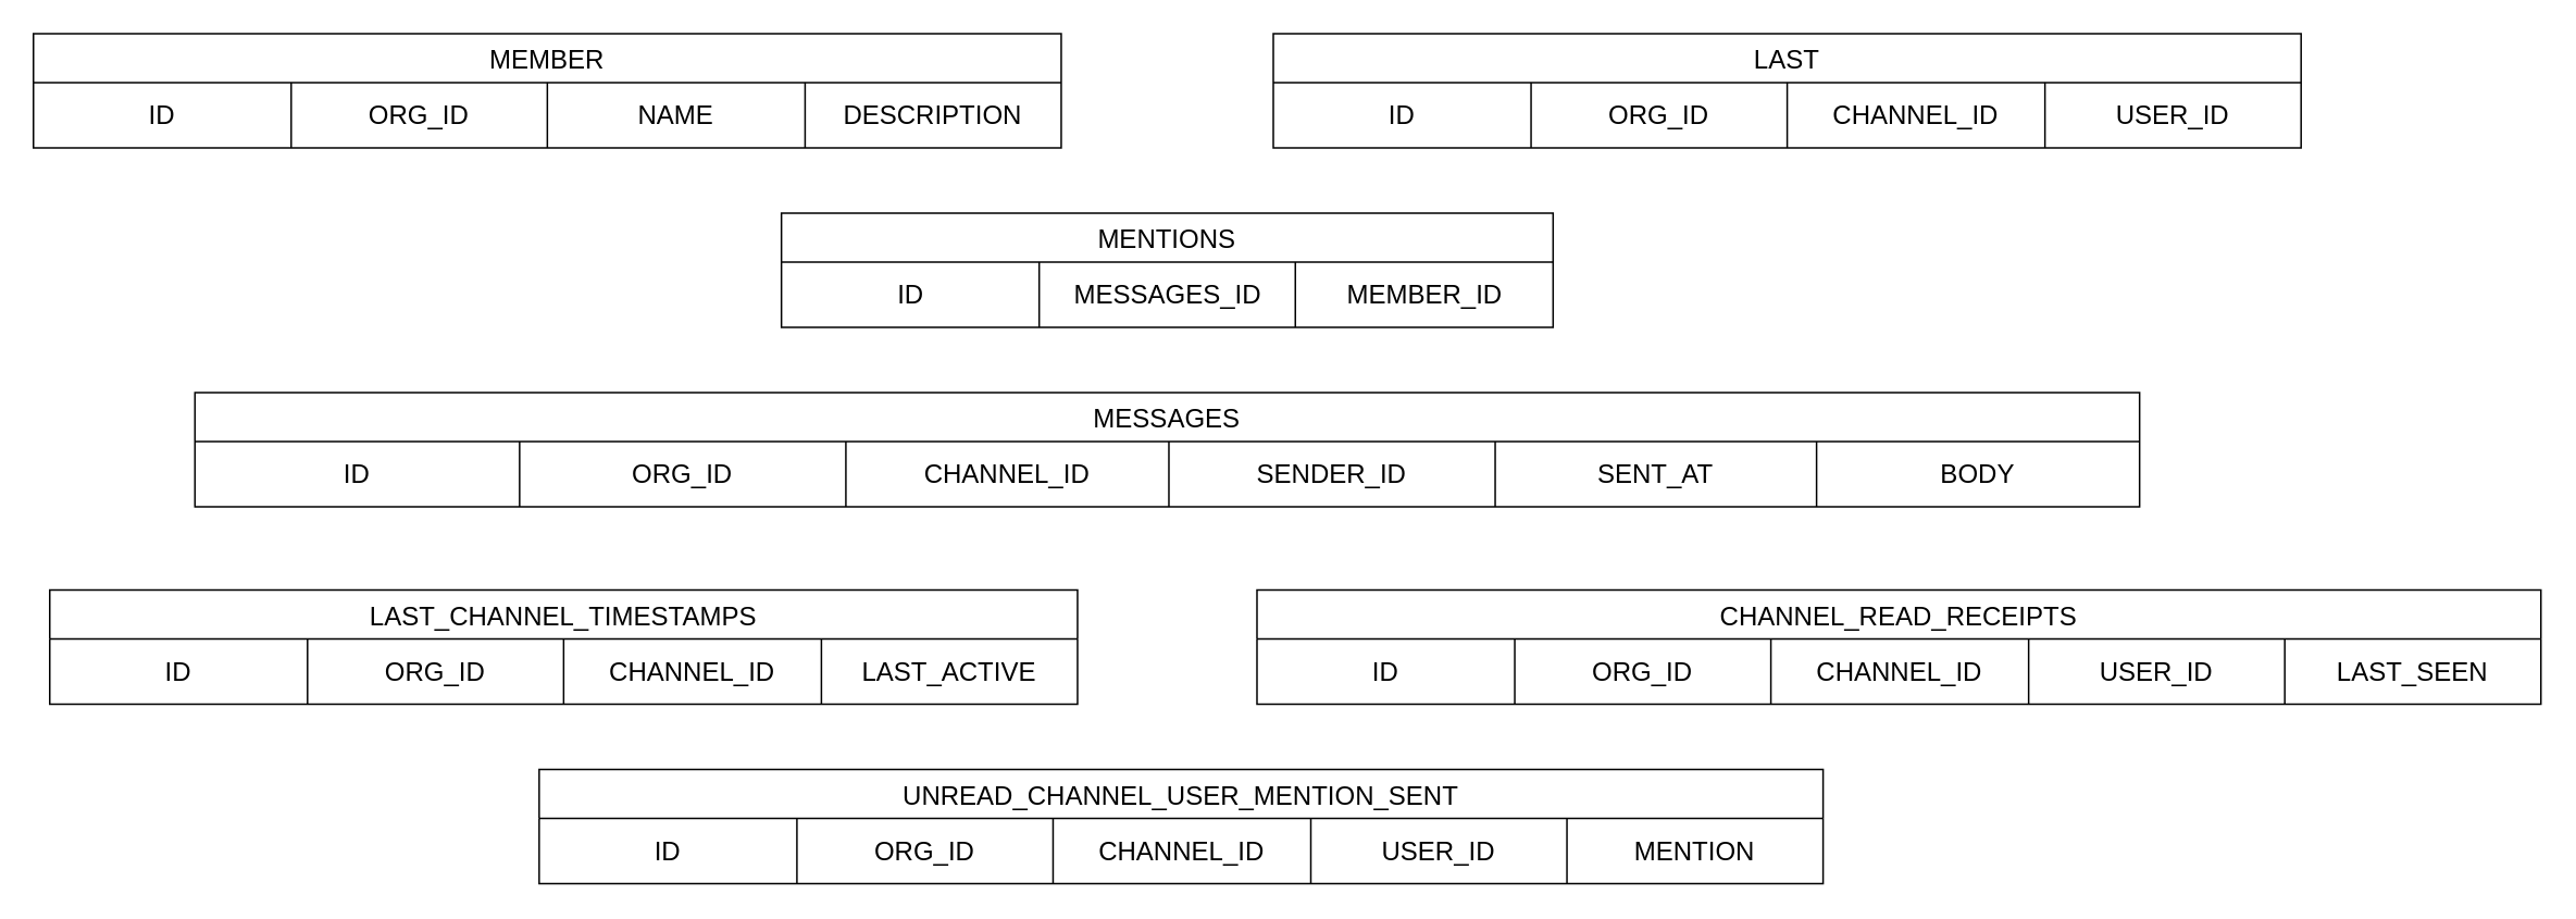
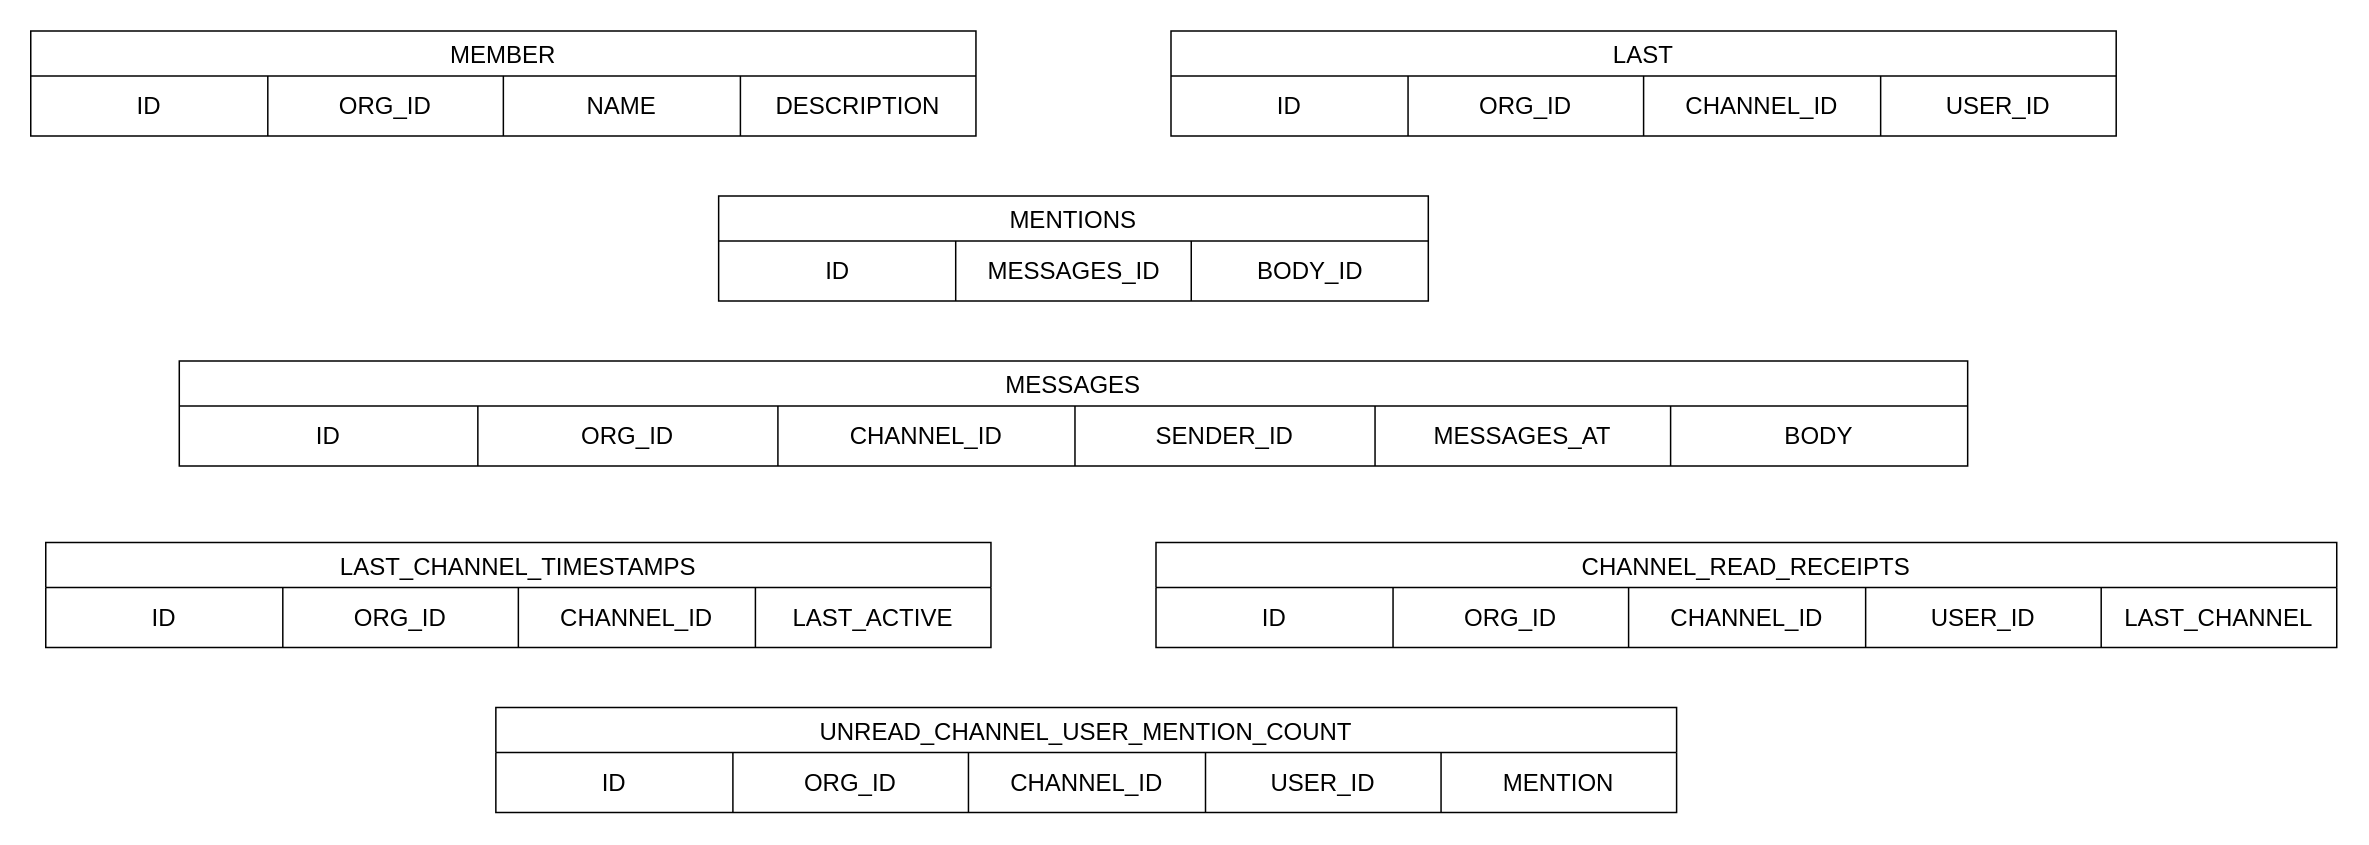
  <mxCell id="0" />
  <mxCell id="1" parent="0" />
  <mxCell id="2" value="MEMBER" style="shape=table;startSize=30;container=1;collapsible=0;childLayout=tableLayout;strokeColor=default;fontSize=16;" parent="1" vertex="1"><mxGeometry x="20" y="20" width="630" height="70" as="geometry" /></mxCell>
  <mxCell id="3" value="" style="shape=tableRow;horizontal=0;startSize=0;swimlaneHead=0;swimlaneBody=0;strokeColor=inherit;top=0;left=0;bottom=0;right=0;collapsible=0;dropTarget=0;fillColor=none;points=[[0,0.5],[1,0.5]];portConstraint=eastwest;fontSize=16;" parent="2" vertex="1"><mxGeometry y="30" width="630" height="40" as="geometry" /></mxCell>
  <mxCell id="4" value="ID" style="shape=partialRectangle;html=1;whiteSpace=wrap;connectable=0;strokeColor=inherit;overflow=hidden;fillColor=none;top=0;left=0;bottom=0;right=0;pointerEvents=1;fontSize=16;" parent="3" vertex="1"><mxGeometry width="158" height="40" as="geometry"><mxRectangle width="158" height="40" as="alternateBounds" /></mxGeometry></mxCell>
  <mxCell id="5" value="ORG_ID" style="shape=partialRectangle;html=1;whiteSpace=wrap;connectable=0;strokeColor=inherit;overflow=hidden;fillColor=none;top=0;left=0;bottom=0;right=0;pointerEvents=1;fontSize=16;" parent="3" vertex="1"><mxGeometry x="158" width="157" height="40" as="geometry"><mxRectangle width="157" height="40" as="alternateBounds" /></mxGeometry></mxCell>
  <mxCell id="6" value="NAME" style="shape=partialRectangle;html=1;whiteSpace=wrap;connectable=0;strokeColor=inherit;overflow=hidden;fillColor=none;top=0;left=0;bottom=0;right=0;pointerEvents=1;fontSize=16;" parent="3" vertex="1"><mxGeometry x="315" width="158" height="40" as="geometry"><mxRectangle width="158" height="40" as="alternateBounds" /></mxGeometry></mxCell>
  <mxCell id="7" value="DESCRIPTION" style="shape=partialRectangle;html=1;whiteSpace=wrap;connectable=0;strokeColor=inherit;overflow=hidden;fillColor=none;top=0;left=0;bottom=0;right=0;pointerEvents=1;fontSize=16;" parent="3" vertex="1"><mxGeometry x="473" width="157" height="40" as="geometry"><mxRectangle width="157" height="40" as="alternateBounds" /></mxGeometry></mxCell>
  <mxCell id="8" value="MESSAGES" style="shape=table;startSize=30;container=1;collapsible=0;childLayout=tableLayout;strokeColor=default;fontSize=16;" parent="1" vertex="1"><mxGeometry x="119" y="240" width="1192" height="70" as="geometry" /></mxCell>
  <mxCell id="9" value="" style="shape=tableRow;horizontal=0;startSize=0;swimlaneHead=0;swimlaneBody=0;strokeColor=inherit;top=0;left=0;bottom=0;right=0;collapsible=0;dropTarget=0;fillColor=none;points=[[0,0.5],[1,0.5]];portConstraint=eastwest;fontSize=16;" parent="8" vertex="1"><mxGeometry y="30" width="1192" height="40" as="geometry" /></mxCell>
  <mxCell id="10" value="ID" style="shape=partialRectangle;html=1;whiteSpace=wrap;connectable=0;strokeColor=inherit;overflow=hidden;fillColor=none;top=0;left=0;bottom=0;right=0;pointerEvents=1;fontSize=16;" parent="9" vertex="1"><mxGeometry width="199" height="40" as="geometry"><mxRectangle width="199" height="40" as="alternateBounds" /></mxGeometry></mxCell>
  <mxCell id="11" value="ORG_ID" style="shape=partialRectangle;html=1;whiteSpace=wrap;connectable=0;strokeColor=inherit;overflow=hidden;fillColor=none;top=0;left=0;bottom=0;right=0;pointerEvents=1;fontSize=16;" parent="9" vertex="1"><mxGeometry x="199" width="200" height="40" as="geometry"><mxRectangle width="200" height="40" as="alternateBounds" /></mxGeometry></mxCell>
  <mxCell id="12" value="CHANNEL_ID" style="shape=partialRectangle;html=1;whiteSpace=wrap;connectable=0;strokeColor=inherit;overflow=hidden;fillColor=none;top=0;left=0;bottom=0;right=0;pointerEvents=1;fontSize=16;" parent="9" vertex="1"><mxGeometry x="399" width="198" height="40" as="geometry"><mxRectangle width="198" height="40" as="alternateBounds" /></mxGeometry></mxCell>
  <mxCell id="13" value="SENDER_ID" style="shape=partialRectangle;html=1;whiteSpace=wrap;connectable=0;strokeColor=inherit;overflow=hidden;fillColor=none;top=0;left=0;bottom=0;right=0;pointerEvents=1;fontSize=16;" parent="9" vertex="1"><mxGeometry x="597" width="200" height="40" as="geometry"><mxRectangle width="200" height="40" as="alternateBounds" /></mxGeometry></mxCell>
- <mxCell id="14" value="SENT_AT" style="shape=partialRectangle;html=1;whiteSpace=wrap;connectable=0;strokeColor=inherit;overflow=hidden;fillColor=none;top=0;left=0;bottom=0;right=0;pointerEvents=1;fontSize=16;" parent="9" vertex="1"><mxGeometry x="797" width="197" height="40" as="geometry"><mxRectangle width="197" height="40" as="alternateBounds" /></mxGeometry></mxCell>
+ <mxCell id="14" value="MESSAGES_AT" style="shape=partialRectangle;html=1;whiteSpace=wrap;connectable=0;strokeColor=inherit;overflow=hidden;fillColor=none;top=0;left=0;bottom=0;right=0;pointerEvents=1;fontSize=16;" parent="9" vertex="1"><mxGeometry x="797" width="197" height="40" as="geometry"><mxRectangle width="197" height="40" as="alternateBounds" /></mxGeometry></mxCell>
  <mxCell id="15" value="BODY" style="shape=partialRectangle;html=1;whiteSpace=wrap;connectable=0;strokeColor=inherit;overflow=hidden;fillColor=none;top=0;left=0;bottom=0;right=0;pointerEvents=1;fontSize=16;" vertex="1" parent="9"><mxGeometry x="994" width="198" height="40" as="geometry"><mxRectangle width="198" height="40" as="alternateBounds" /></mxGeometry></mxCell>
  <mxCell id="16" value="LAST" style="shape=table;startSize=30;container=1;collapsible=0;childLayout=tableLayout;strokeColor=default;fontSize=16;" vertex="1" parent="1"><mxGeometry x="780" y="20" width="630" height="70" as="geometry" /></mxCell>
  <mxCell id="17" value="" style="shape=tableRow;horizontal=0;startSize=0;swimlaneHead=0;swimlaneBody=0;strokeColor=inherit;top=0;left=0;bottom=0;right=0;collapsible=0;dropTarget=0;fillColor=none;points=[[0,0.5],[1,0.5]];portConstraint=eastwest;fontSize=16;" vertex="1" parent="16"><mxGeometry y="30" width="630" height="40" as="geometry" /></mxCell>
  <mxCell id="18" value="ID" style="shape=partialRectangle;html=1;whiteSpace=wrap;connectable=0;strokeColor=inherit;overflow=hidden;fillColor=none;top=0;left=0;bottom=0;right=0;pointerEvents=1;fontSize=16;" vertex="1" parent="17"><mxGeometry width="158" height="40" as="geometry"><mxRectangle width="158" height="40" as="alternateBounds" /></mxGeometry></mxCell>
  <mxCell id="19" value="ORG_ID" style="shape=partialRectangle;html=1;whiteSpace=wrap;connectable=0;strokeColor=inherit;overflow=hidden;fillColor=none;top=0;left=0;bottom=0;right=0;pointerEvents=1;fontSize=16;" vertex="1" parent="17"><mxGeometry x="158" width="157" height="40" as="geometry"><mxRectangle width="157" height="40" as="alternateBounds" /></mxGeometry></mxCell>
  <mxCell id="20" value="CHANNEL_ID" style="shape=partialRectangle;html=1;whiteSpace=wrap;connectable=0;strokeColor=inherit;overflow=hidden;fillColor=none;top=0;left=0;bottom=0;right=0;pointerEvents=1;fontSize=16;" vertex="1" parent="17"><mxGeometry x="315" width="158" height="40" as="geometry"><mxRectangle width="158" height="40" as="alternateBounds" /></mxGeometry></mxCell>
  <mxCell id="21" value="USER_ID" style="shape=partialRectangle;html=1;whiteSpace=wrap;connectable=0;strokeColor=inherit;overflow=hidden;fillColor=none;top=0;left=0;bottom=0;right=0;pointerEvents=1;fontSize=16;" vertex="1" parent="17"><mxGeometry x="473" width="157" height="40" as="geometry"><mxRectangle width="157" height="40" as="alternateBounds" /></mxGeometry></mxCell>
  <mxCell id="22" value="MENTIONS" style="shape=table;startSize=30;container=1;collapsible=0;childLayout=tableLayout;strokeColor=default;fontSize=16;" vertex="1" parent="1"><mxGeometry x="478.5" y="130" width="473" height="70" as="geometry" /></mxCell>
  <mxCell id="23" value="" style="shape=tableRow;horizontal=0;startSize=0;swimlaneHead=0;swimlaneBody=0;strokeColor=inherit;top=0;left=0;bottom=0;right=0;collapsible=0;dropTarget=0;fillColor=none;points=[[0,0.5],[1,0.5]];portConstraint=eastwest;fontSize=16;" vertex="1" parent="22"><mxGeometry y="30" width="473" height="40" as="geometry" /></mxCell>
  <mxCell id="24" value="ID" style="shape=partialRectangle;html=1;whiteSpace=wrap;connectable=0;strokeColor=inherit;overflow=hidden;fillColor=none;top=0;left=0;bottom=0;right=0;pointerEvents=1;fontSize=16;" vertex="1" parent="23"><mxGeometry width="158" height="40" as="geometry"><mxRectangle width="158" height="40" as="alternateBounds" /></mxGeometry></mxCell>
  <mxCell id="25" value="MESSAGES_ID" style="shape=partialRectangle;html=1;whiteSpace=wrap;connectable=0;strokeColor=inherit;overflow=hidden;fillColor=none;top=0;left=0;bottom=0;right=0;pointerEvents=1;fontSize=16;" vertex="1" parent="23"><mxGeometry x="158" width="157" height="40" as="geometry"><mxRectangle width="157" height="40" as="alternateBounds" /></mxGeometry></mxCell>
- <mxCell id="26" value="MEMBER_ID" style="shape=partialRectangle;html=1;whiteSpace=wrap;connectable=0;strokeColor=inherit;overflow=hidden;fillColor=none;top=0;left=0;bottom=0;right=0;pointerEvents=1;fontSize=16;" vertex="1" parent="23"><mxGeometry x="315" width="158" height="40" as="geometry"><mxRectangle width="158" height="40" as="alternateBounds" /></mxGeometry></mxCell>
+ <mxCell id="26" value="BODY_ID" style="shape=partialRectangle;html=1;whiteSpace=wrap;connectable=0;strokeColor=inherit;overflow=hidden;fillColor=none;top=0;left=0;bottom=0;right=0;pointerEvents=1;fontSize=16;" vertex="1" parent="23"><mxGeometry x="315" width="158" height="40" as="geometry"><mxRectangle width="158" height="40" as="alternateBounds" /></mxGeometry></mxCell>
  <mxCell id="27" value="LAST_CHANNEL_TIMESTAMPS" style="shape=table;startSize=30;container=1;collapsible=0;childLayout=tableLayout;strokeColor=default;fontSize=16;" vertex="1" parent="1"><mxGeometry x="30" y="361" width="630" height="70" as="geometry" /></mxCell>
  <mxCell id="28" value="" style="shape=tableRow;horizontal=0;startSize=0;swimlaneHead=0;swimlaneBody=0;strokeColor=inherit;top=0;left=0;bottom=0;right=0;collapsible=0;dropTarget=0;fillColor=none;points=[[0,0.5],[1,0.5]];portConstraint=eastwest;fontSize=16;" vertex="1" parent="27"><mxGeometry y="30" width="630" height="40" as="geometry" /></mxCell>
  <mxCell id="29" value="ID" style="shape=partialRectangle;html=1;whiteSpace=wrap;connectable=0;strokeColor=inherit;overflow=hidden;fillColor=none;top=0;left=0;bottom=0;right=0;pointerEvents=1;fontSize=16;" vertex="1" parent="28"><mxGeometry width="158" height="40" as="geometry"><mxRectangle width="158" height="40" as="alternateBounds" /></mxGeometry></mxCell>
  <mxCell id="30" value="ORG_ID" style="shape=partialRectangle;html=1;whiteSpace=wrap;connectable=0;strokeColor=inherit;overflow=hidden;fillColor=none;top=0;left=0;bottom=0;right=0;pointerEvents=1;fontSize=16;" vertex="1" parent="28"><mxGeometry x="158" width="157" height="40" as="geometry"><mxRectangle width="157" height="40" as="alternateBounds" /></mxGeometry></mxCell>
  <mxCell id="31" value="CHANNEL_ID" style="shape=partialRectangle;html=1;whiteSpace=wrap;connectable=0;strokeColor=inherit;overflow=hidden;fillColor=none;top=0;left=0;bottom=0;right=0;pointerEvents=1;fontSize=16;" vertex="1" parent="28"><mxGeometry x="315" width="158" height="40" as="geometry"><mxRectangle width="158" height="40" as="alternateBounds" /></mxGeometry></mxCell>
  <mxCell id="32" value="LAST_ACTIVE" style="shape=partialRectangle;html=1;whiteSpace=wrap;connectable=0;strokeColor=inherit;overflow=hidden;fillColor=none;top=0;left=0;bottom=0;right=0;pointerEvents=1;fontSize=16;" vertex="1" parent="28"><mxGeometry x="473" width="157" height="40" as="geometry"><mxRectangle width="157" height="40" as="alternateBounds" /></mxGeometry></mxCell>
  <mxCell id="33" value="CHANNEL_READ_RECEIPTS" style="shape=table;startSize=30;container=1;collapsible=0;childLayout=tableLayout;strokeColor=default;fontSize=16;" vertex="1" parent="1"><mxGeometry x="770" y="361" width="787" height="70" as="geometry" /></mxCell>
  <mxCell id="34" value="" style="shape=tableRow;horizontal=0;startSize=0;swimlaneHead=0;swimlaneBody=0;strokeColor=inherit;top=0;left=0;bottom=0;right=0;collapsible=0;dropTarget=0;fillColor=none;points=[[0,0.5],[1,0.5]];portConstraint=eastwest;fontSize=16;" vertex="1" parent="33"><mxGeometry y="30" width="787" height="40" as="geometry" /></mxCell>
  <mxCell id="35" value="ID" style="shape=partialRectangle;html=1;whiteSpace=wrap;connectable=0;strokeColor=inherit;overflow=hidden;fillColor=none;top=0;left=0;bottom=0;right=0;pointerEvents=1;fontSize=16;" vertex="1" parent="34"><mxGeometry width="158" height="40" as="geometry"><mxRectangle width="158" height="40" as="alternateBounds" /></mxGeometry></mxCell>
  <mxCell id="36" value="ORG_ID" style="shape=partialRectangle;html=1;whiteSpace=wrap;connectable=0;strokeColor=inherit;overflow=hidden;fillColor=none;top=0;left=0;bottom=0;right=0;pointerEvents=1;fontSize=16;" vertex="1" parent="34"><mxGeometry x="158" width="157" height="40" as="geometry"><mxRectangle width="157" height="40" as="alternateBounds" /></mxGeometry></mxCell>
  <mxCell id="37" value="CHANNEL_ID" style="shape=partialRectangle;html=1;whiteSpace=wrap;connectable=0;strokeColor=inherit;overflow=hidden;fillColor=none;top=0;left=0;bottom=0;right=0;pointerEvents=1;fontSize=16;" vertex="1" parent="34"><mxGeometry x="315" width="158" height="40" as="geometry"><mxRectangle width="158" height="40" as="alternateBounds" /></mxGeometry></mxCell>
  <mxCell id="38" value="USER_ID" style="shape=partialRectangle;html=1;whiteSpace=wrap;connectable=0;strokeColor=inherit;overflow=hidden;fillColor=none;top=0;left=0;bottom=0;right=0;pointerEvents=1;fontSize=16;" vertex="1" parent="34"><mxGeometry x="473" width="157" height="40" as="geometry"><mxRectangle width="157" height="40" as="alternateBounds" /></mxGeometry></mxCell>
- <mxCell id="39" value="LAST_SEEN" style="shape=partialRectangle;html=1;whiteSpace=wrap;connectable=0;strokeColor=inherit;overflow=hidden;fillColor=none;top=0;left=0;bottom=0;right=0;pointerEvents=1;fontSize=16;" vertex="1" parent="34"><mxGeometry x="630" width="157" height="40" as="geometry"><mxRectangle width="157" height="40" as="alternateBounds" /></mxGeometry></mxCell>
- <mxCell id="40" value="UNREAD_CHANNEL_USER_MENTION_SENT" style="shape=table;startSize=30;container=1;collapsible=0;childLayout=tableLayout;strokeColor=default;fontSize=16;" vertex="1" parent="1"><mxGeometry x="330" y="471" width="787" height="70" as="geometry" /></mxCell>
+ <mxCell id="39" value="LAST_CHANNEL" style="shape=partialRectangle;html=1;whiteSpace=wrap;connectable=0;strokeColor=inherit;overflow=hidden;fillColor=none;top=0;left=0;bottom=0;right=0;pointerEvents=1;fontSize=16;" vertex="1" parent="34"><mxGeometry x="630" width="157" height="40" as="geometry"><mxRectangle width="157" height="40" as="alternateBounds" /></mxGeometry></mxCell>
+ <mxCell id="40" value="UNREAD_CHANNEL_USER_MENTION_COUNT" style="shape=table;startSize=30;container=1;collapsible=0;childLayout=tableLayout;strokeColor=default;fontSize=16;" vertex="1" parent="1"><mxGeometry x="330" y="471" width="787" height="70" as="geometry" /></mxCell>
  <mxCell id="41" value="" style="shape=tableRow;horizontal=0;startSize=0;swimlaneHead=0;swimlaneBody=0;strokeColor=inherit;top=0;left=0;bottom=0;right=0;collapsible=0;dropTarget=0;fillColor=none;points=[[0,0.5],[1,0.5]];portConstraint=eastwest;fontSize=16;" vertex="1" parent="40"><mxGeometry y="30" width="787" height="40" as="geometry" /></mxCell>
  <mxCell id="42" value="ID" style="shape=partialRectangle;html=1;whiteSpace=wrap;connectable=0;strokeColor=inherit;overflow=hidden;fillColor=none;top=0;left=0;bottom=0;right=0;pointerEvents=1;fontSize=16;" vertex="1" parent="41"><mxGeometry width="158" height="40" as="geometry"><mxRectangle width="158" height="40" as="alternateBounds" /></mxGeometry></mxCell>
  <mxCell id="43" value="ORG_ID" style="shape=partialRectangle;html=1;whiteSpace=wrap;connectable=0;strokeColor=inherit;overflow=hidden;fillColor=none;top=0;left=0;bottom=0;right=0;pointerEvents=1;fontSize=16;" vertex="1" parent="41"><mxGeometry x="158" width="157" height="40" as="geometry"><mxRectangle width="157" height="40" as="alternateBounds" /></mxGeometry></mxCell>
  <mxCell id="44" value="CHANNEL_ID" style="shape=partialRectangle;html=1;whiteSpace=wrap;connectable=0;strokeColor=inherit;overflow=hidden;fillColor=none;top=0;left=0;bottom=0;right=0;pointerEvents=1;fontSize=16;" vertex="1" parent="41"><mxGeometry x="315" width="158" height="40" as="geometry"><mxRectangle width="158" height="40" as="alternateBounds" /></mxGeometry></mxCell>
  <mxCell id="45" value="USER_ID" style="shape=partialRectangle;html=1;whiteSpace=wrap;connectable=0;strokeColor=inherit;overflow=hidden;fillColor=none;top=0;left=0;bottom=0;right=0;pointerEvents=1;fontSize=16;" vertex="1" parent="41"><mxGeometry x="473" width="157" height="40" as="geometry"><mxRectangle width="157" height="40" as="alternateBounds" /></mxGeometry></mxCell>
  <mxCell id="46" value="MENTION" style="shape=partialRectangle;html=1;whiteSpace=wrap;connectable=0;strokeColor=inherit;overflow=hidden;fillColor=none;top=0;left=0;bottom=0;right=0;pointerEvents=1;fontSize=16;" vertex="1" parent="41"><mxGeometry x="630" width="157" height="40" as="geometry"><mxRectangle width="157" height="40" as="alternateBounds" /></mxGeometry></mxCell>
